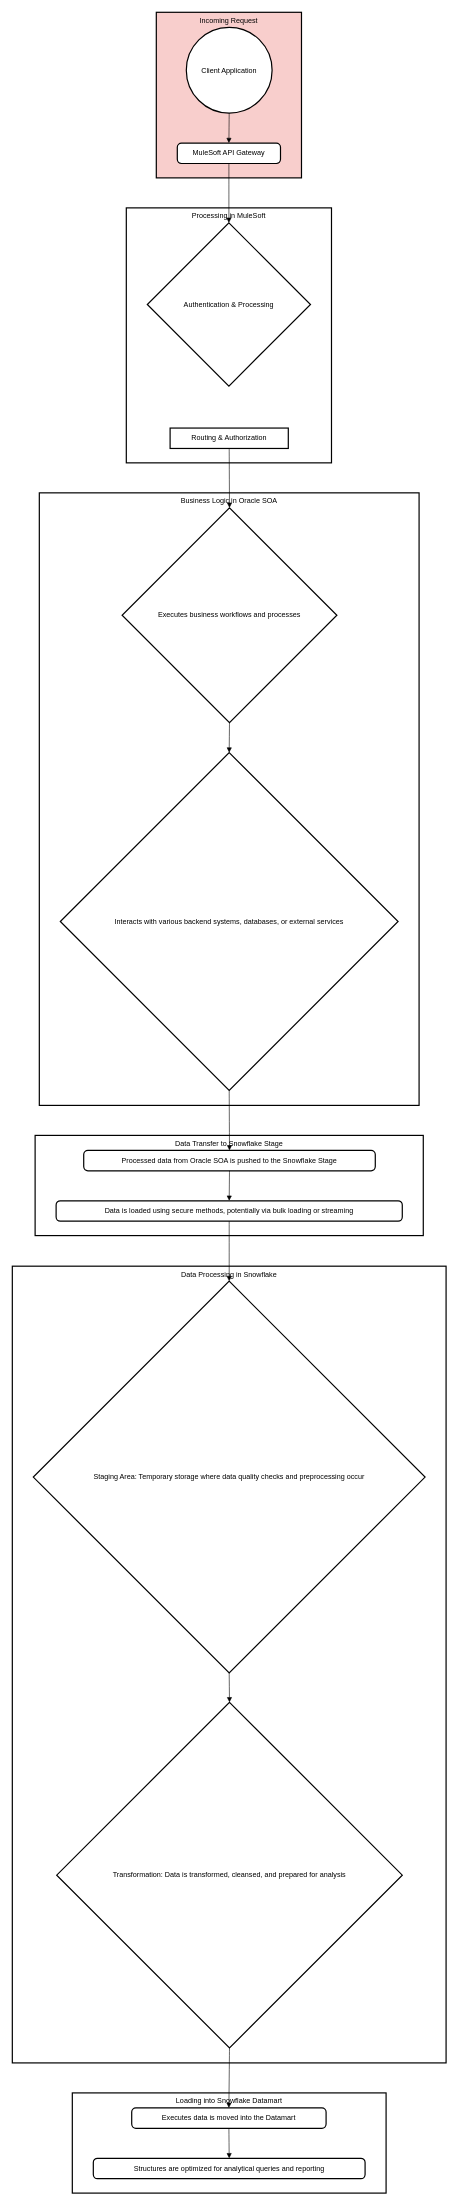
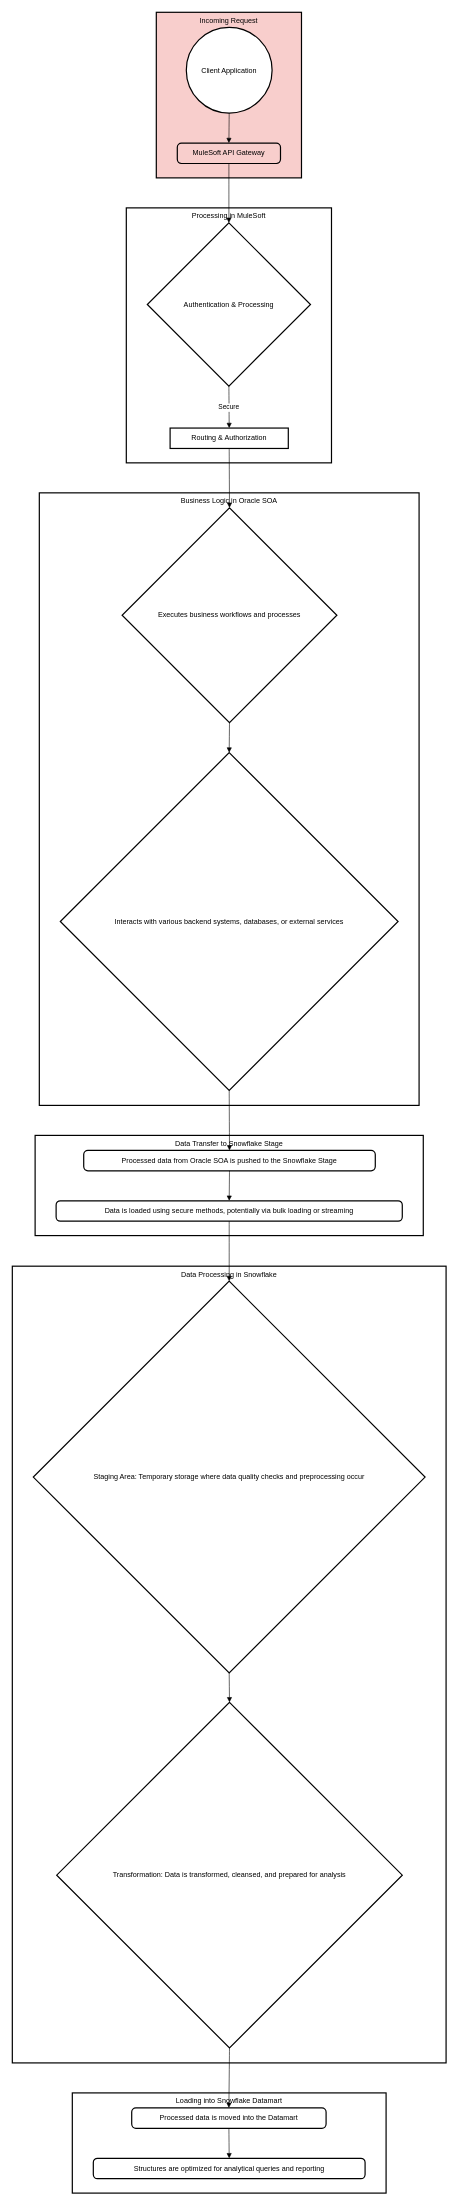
  <mxCell id="0" />
  <mxCell id="1" parent="0" />
  <mxCell id="2" value="Loading into Snowflake Datamart" style="whiteSpace=wrap;strokeWidth=2;verticalAlign=top;" vertex="1" parent="1"><mxGeometry x="120" y="3488" width="523" height="167" as="geometry" /></mxCell>
- <mxCell id="3" value="Executes data is moved into the Datamart" style="rounded=1;absoluteArcSize=1;arcSize=14;whiteSpace=wrap;strokeWidth=2;" vertex="1" parent="1"><mxGeometry x="219" y="3513" width="324" height="34" as="geometry" /></mxCell>
+ <mxCell id="3" value="Processed data is moved into the Datamart" style="rounded=1;absoluteArcSize=1;arcSize=14;whiteSpace=wrap;strokeWidth=2;" vertex="1" parent="1"><mxGeometry x="219" y="3513" width="324" height="34" as="geometry" /></mxCell>
  <mxCell id="4" value="Structures are optimized for analytical queries and reporting" style="rounded=1;absoluteArcSize=1;arcSize=14;whiteSpace=wrap;strokeWidth=2;" vertex="1" parent="1"><mxGeometry x="155" y="3597" width="453" height="34" as="geometry" /></mxCell>
  <mxCell id="5" value="Data Processing in Snowflake" style="whiteSpace=wrap;strokeWidth=2;verticalAlign=top;" vertex="1" parent="1"><mxGeometry y="2110" width="723" height="1328" as="geometry" x="20" /></mxCell>
  <mxCell id="6" value="Staging Area: Temporary storage where data quality checks and preprocessing occur" style="rhombus;strokeWidth=2;whiteSpace=wrap;" vertex="1" parent="1"><mxGeometry x="55" y="2135" width="653" height="653" as="geometry" /></mxCell>
  <mxCell id="7" value="Transformation: Data is transformed, cleansed, and prepared for analysis" style="rhombus;strokeWidth=2;whiteSpace=wrap;" vertex="1" parent="1"><mxGeometry x="94" y="2837" width="576" height="576" as="geometry" /></mxCell>
  <mxCell id="8" value="Data Transfer to Snowflake Stage" style="whiteSpace=wrap;strokeWidth=2;verticalAlign=top;" vertex="1" parent="1"><mxGeometry x="58" y="1892" width="647" height="167" as="geometry" /></mxCell>
  <mxCell id="9" value="Processed data from Oracle SOA is pushed to the Snowflake Stage" style="rounded=1;absoluteArcSize=1;arcSize=14;whiteSpace=wrap;strokeWidth=2;" vertex="1" parent="1"><mxGeometry x="139" y="1917" width="486" height="34" as="geometry" /></mxCell>
  <mxCell id="10" value="Data is loaded using secure methods, potentially via bulk loading or streaming" style="rounded=1;absoluteArcSize=1;arcSize=14;whiteSpace=wrap;strokeWidth=2;" vertex="1" parent="1"><mxGeometry x="93" y="2001" width="577" height="34" as="geometry" /></mxCell>
  <mxCell id="11" value="Business Logic in Oracle SOA" style="whiteSpace=wrap;strokeWidth=2;verticalAlign=top;" vertex="1" parent="1"><mxGeometry x="65" y="821" width="633" height="1021" as="geometry" /></mxCell>
  <mxCell id="12" value="Executes business workflows and processes" style="rhombus;strokeWidth=2;whiteSpace=wrap;" vertex="1" parent="1"><mxGeometry x="203" y="846" width="358" height="358" as="geometry" /></mxCell>
  <mxCell id="13" value="Interacts with various backend systems, databases, or external services" style="rhombus;strokeWidth=2;whiteSpace=wrap;" vertex="1" parent="1"><mxGeometry x="100" y="1254" width="563" height="563" as="geometry" /></mxCell>
  <mxCell id="14" value="Processing in MuleSoft" style="whiteSpace=wrap;strokeWidth=2;verticalAlign=top;" vertex="1" parent="1"><mxGeometry x="210" y="346" width="342" height="425" as="geometry" /></mxCell>
  <mxCell id="15" value="Authentication &amp; Processing" style="rhombus;strokeWidth=2;whiteSpace=wrap;" vertex="1" parent="1"><mxGeometry x="245" y="371" width="272" height="272" as="geometry" /></mxCell>
  <mxCell id="16" value="Routing &amp; Authorization" style="whiteSpace=wrap;strokeWidth=2;" vertex="1" parent="1"><mxGeometry x="283" y="713" width="197" height="34" as="geometry" /></mxCell>
  <mxCell id="17" value="Incoming Request" style="whiteSpace=wrap;strokeWidth=2;verticalAlign=top;fillColor=#f8cecc;" vertex="1" parent="1"><mxGeometry x="260" width="242" height="276" as="geometry" y="20" /></mxCell>
- <mxCell id="18" value="MuleSoft API Gateway" style="rounded=1;absoluteArcSize=1;arcSize=14;whiteSpace=wrap;strokeWidth=2;" vertex="1" parent="1"><mxGeometry x="295" y="238" width="172" height="34" as="geometry" /></mxCell>
+ <mxCell id="18" value="MuleSoft API Gateway" style="rounded=1;absoluteArcSize=1;arcSize=14;whiteSpace=wrap;strokeWidth=2;fillColor=#f8cecc;" vertex="1" parent="1"><mxGeometry x="295" y="238" width="172" height="34" as="geometry" /></mxCell>
  <mxCell id="19" value="Client Application" style="ellipse;aspect=fixed;strokeWidth=2;whiteSpace=wrap;" vertex="1" parent="1"><mxGeometry x="310" y="45" width="143" height="143" as="geometry" /></mxCell>
  <mxCell id="20" value="" style="curved=1;startArrow=none;endArrow=block;exitX=0.5;exitY=1;entryX=0.5;entryY=-0.01;" edge="1" parent="1" source="19" target="18"><mxGeometry relative="1" as="geometry"><Array as="points" /></mxGeometry></mxCell>
  <mxCell id="21" value="" style="curved=1;startArrow=none;endArrow=block;exitX=0.5;exitY=0.98;entryX=0.5;entryY=0;" edge="1" parent="1" source="18" target="15"><mxGeometry relative="1" as="geometry"><Array as="points" /></mxGeometry></mxCell>
+ <mxCell id="22" value="Secure" style="curved=1;startArrow=none;endArrow=block;exitX=0.5;exitY=1;entryX=0.5;entryY=-0.01;" edge="1" parent="1" source="15" target="16"><mxGeometry relative="1" as="geometry"><Array as="points" /></mxGeometry></mxCell>
  <mxCell id="23" value="" style="curved=1;startArrow=none;endArrow=block;exitX=0.5;exitY=0.98;entryX=0.5;entryY=0;" edge="1" parent="1" source="16" target="12"><mxGeometry relative="1" as="geometry"><Array as="points" /></mxGeometry></mxCell>
  <mxCell id="24" value="" style="curved=1;startArrow=none;endArrow=block;exitX=0.5;exitY=1;entryX=0.5;entryY=0;" edge="1" parent="1" source="12" target="13"><mxGeometry relative="1" as="geometry"><Array as="points" /></mxGeometry></mxCell>
  <mxCell id="25" value="" style="curved=1;startArrow=none;endArrow=block;exitX=0.5;exitY=1;entryX=0.5;entryY=0.01;" edge="1" parent="1" source="13" target="9"><mxGeometry relative="1" as="geometry"><Array as="points" /></mxGeometry></mxCell>
  <mxCell id="26" value="" style="curved=1;startArrow=none;endArrow=block;exitX=0.5;exitY=1;entryX=0.5;entryY=0;" edge="1" parent="1" source="9" target="10"><mxGeometry relative="1" as="geometry"><Array as="points" /></mxGeometry></mxCell>
  <mxCell id="27" value="" style="curved=1;startArrow=none;endArrow=block;exitX=0.5;exitY=0.99;entryX=0.5;entryY=0;" edge="1" parent="1" source="10" target="6"><mxGeometry relative="1" as="geometry"><Array as="points" /></mxGeometry></mxCell>
  <mxCell id="28" value="" style="curved=1;startArrow=none;endArrow=block;exitX=0.5;exitY=1;entryX=0.5;entryY=0;" edge="1" parent="1" source="6" target="7"><mxGeometry relative="1" as="geometry"><Array as="points" /></mxGeometry></mxCell>
  <mxCell id="29" value="" style="curved=1;startArrow=none;endArrow=block;exitX=0.5;exitY=1;entryX=0.5;entryY=0;" edge="1" parent="1" source="7" target="3"><mxGeometry relative="1" as="geometry"><Array as="points" /></mxGeometry></mxCell>
  <mxCell id="30" value="" style="curved=1;startArrow=none;endArrow=block;exitX=0.5;exitY=0.99;entryX=0.5;entryY=-0.01;" edge="1" parent="1" source="3" target="4"><mxGeometry relative="1" as="geometry"><Array as="points" /></mxGeometry></mxCell>
